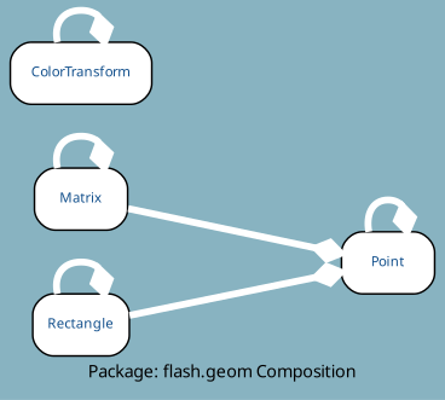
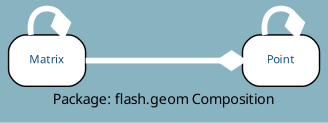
  digraph {
    bgcolor="#88B3C1"
    fontcolor=black
    fontname=Sans
    fontsize=10
    label="Package: flash.geom Composition"
    rankdir=LR
    node [color=black fillcolor=white fontcolor="#104E8B" fontname=Sans fontsize=8 shape=record style="rounded,filled"]
    edge [arrowhead=diamond arrowsize=1.25 color=white fontcolor=black fontname=Sans fontsize=8 minlen=3 style="setlinewidth(4)"]
    n1 [height=0.50 label="{Matrix}" portPos=Matrix width=0.75]
    n2 [height=0.50 label="{Point}" portPos=Point width=0.75]
-   n3 [height=0.50 label="{ColorTransform}" portPos=ColorTransform width=1.14]
-   n4 [height=0.50 label="{Rectangle}" portPos=Rectangle width=0.78]
    n1 -> n1
    n1 -> n2
    n2 -> n2
-   n3 -> n3
-   n4 -> n2
-   n4 -> n4
  }
